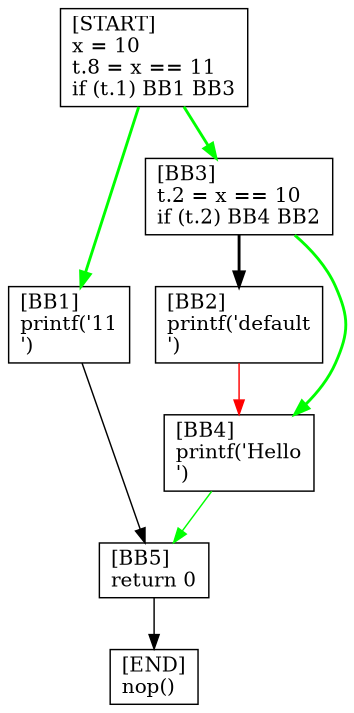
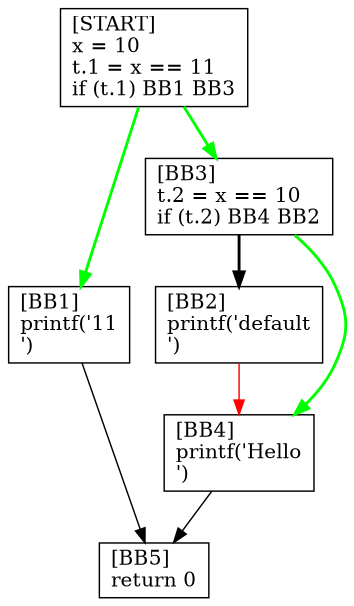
  digraph {
    node [shape=box]
-   n1 [label="[START]\lx = 10\lt.8 = x == 11\lif (t.1) BB1 BB3\l"]
+   n1 [label="[START]\lx = 10\lt.1 = x == 11\lif (t.1) BB1 BB3\l"]
    n2 [label="[BB1]\lprintf('11\n')\l"]
    n3 [label="[BB3]\lt.2 = x == 10\lif (t.2) BB4 BB2\l"]
    n4 [label="[BB5]\lreturn 0\l"]
    n5 [label="[BB2]\lprintf('default\n')\l"]
    n6 [label="[BB4]\lprintf('Hello\n')\l"]
-   n7 [label="[END]\lnop()\l"]
    n1 -> n2 [color=green penwidth=2]
    n1 -> n3 [color=green penwidth=2]
    n2 -> n4
    n3 -> n5 [color=black penwidth=2]
    n3 -> n6 [color=green penwidth=2]
-   n4 -> n7
    n5 -> n6 [color=red]
-   n6 -> n4 [color=green]
+   n6 -> n4
  }
